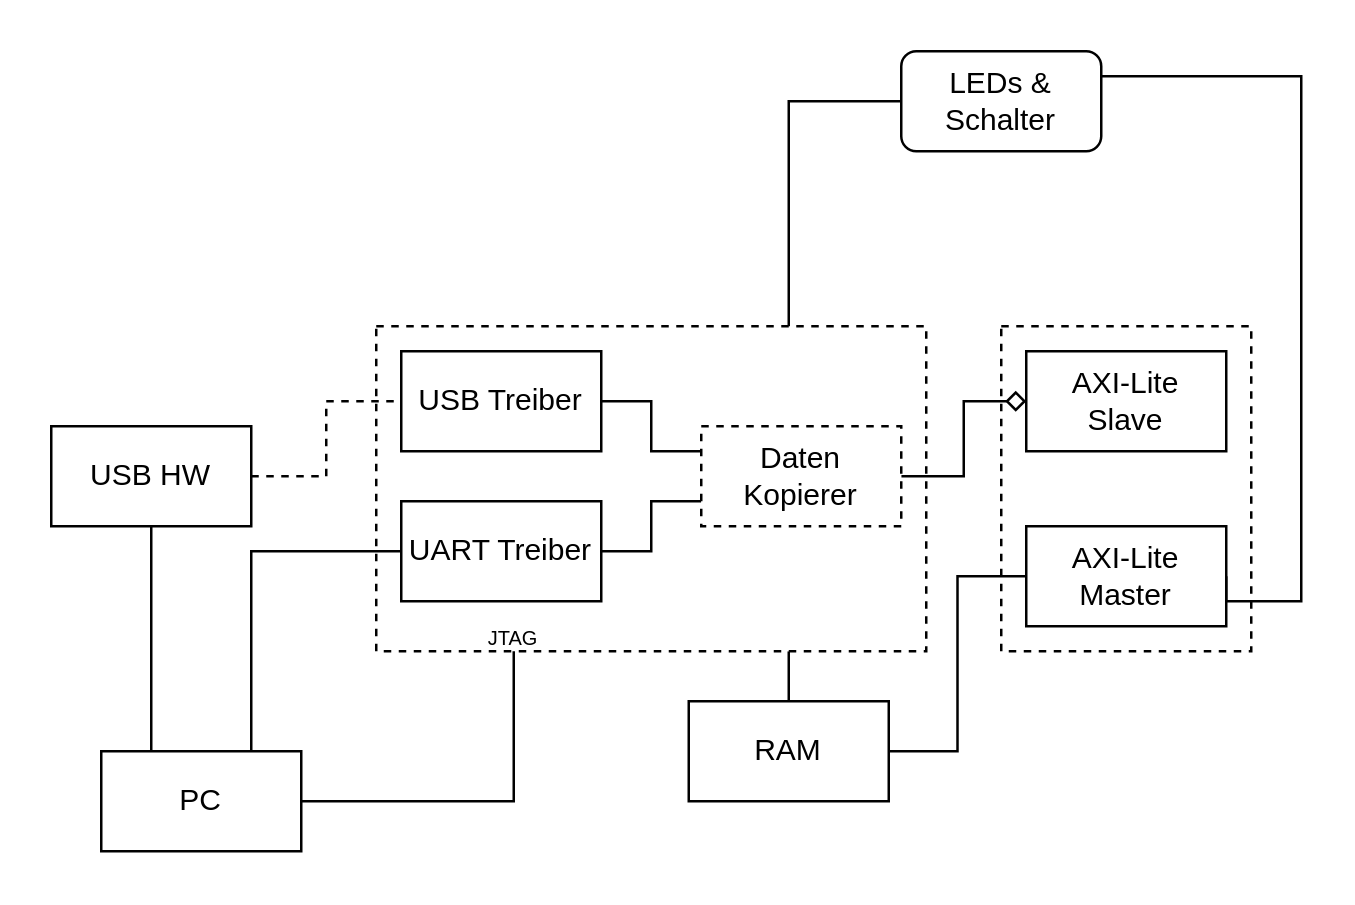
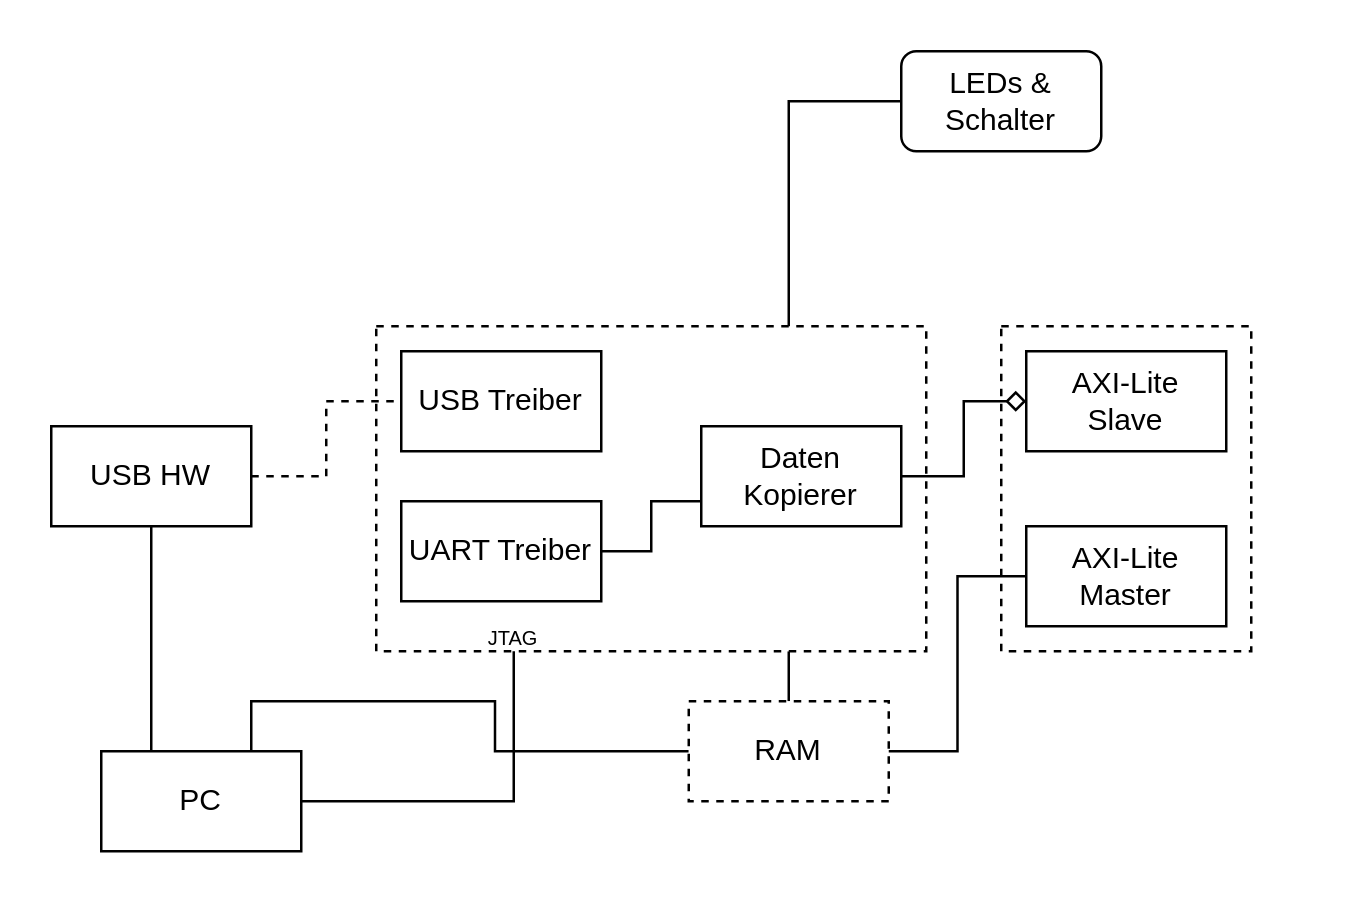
  <mxCell id="0" />
  <mxCell id="1" parent="0" />
  <mxCell id="2" value="" style="rounded=0;whiteSpace=wrap;html=1;dashed=1;" vertex="1" parent="1"><mxGeometry x="400" y="130" width="100" height="130" as="geometry" /></mxCell>
  <mxCell id="3" style="edgeStyle=orthogonalEdgeStyle;rounded=0;orthogonalLoop=1;jettySize=auto;html=1;exitX=0.75;exitY=1;exitDx=0;exitDy=0;endArrow=none;endFill=0;fontSize=8;entryX=0.5;entryY=0;entryDx=0;entryDy=0;" edge="1" parent="1" source="4" target="20"><mxGeometry relative="1" as="geometry"><mxPoint x="315.019" y="290" as="targetPoint" /></mxGeometry></mxCell>
  <mxCell id="4" value="" style="rounded=0;whiteSpace=wrap;html=1;dashed=1;" vertex="1" parent="1"><mxGeometry x="150" y="130" width="220" height="130" as="geometry" /></mxCell>
  <mxCell id="5" style="edgeStyle=orthogonalEdgeStyle;rounded=0;orthogonalLoop=1;jettySize=auto;html=1;exitX=1;exitY=0.5;exitDx=0;exitDy=0;entryX=0;entryY=0.5;entryDx=0;entryDy=0;endArrow=none;endFill=0;dashed=1;" edge="1" parent="1" source="6" target="8"><mxGeometry relative="1" as="geometry" /></mxCell>
  <mxCell id="6" value="USB HW" style="rounded=0;whiteSpace=wrap;html=1;" vertex="1" parent="1"><mxGeometry x="20" y="170" width="80" height="40" as="geometry" /></mxCell>
- <mxCell id="7" style="edgeStyle=orthogonalEdgeStyle;rounded=0;orthogonalLoop=1;jettySize=auto;html=1;exitX=1;exitY=0.5;exitDx=0;exitDy=0;entryX=0;entryY=0.25;entryDx=0;entryDy=0;endArrow=none;endFill=0;" edge="1" parent="1" source="8" target="12"><mxGeometry relative="1" as="geometry" /></mxCell>
  <mxCell id="8" value="USB Treiber" style="rounded=0;whiteSpace=wrap;html=1;" vertex="1" parent="1"><mxGeometry x="160" y="140" width="80" height="40" as="geometry" /></mxCell>
  <mxCell id="9" style="edgeStyle=orthogonalEdgeStyle;rounded=0;orthogonalLoop=1;jettySize=auto;html=1;exitX=1;exitY=0.5;exitDx=0;exitDy=0;entryX=0;entryY=0.75;entryDx=0;entryDy=0;endArrow=none;endFill=0;" edge="1" parent="1" source="10" target="12"><mxGeometry relative="1" as="geometry" /></mxCell>
  <mxCell id="10" value="UART Treiber" style="rounded=0;whiteSpace=wrap;html=1;" vertex="1" parent="1"><mxGeometry x="160" y="200" width="80" height="40" as="geometry" /></mxCell>
  <mxCell id="11" style="edgeStyle=orthogonalEdgeStyle;rounded=0;orthogonalLoop=1;jettySize=auto;html=1;exitX=1;exitY=0.5;exitDx=0;exitDy=0;entryX=0;entryY=0.5;entryDx=0;entryDy=0;endArrow=diamond;endFill=0;fontSize=8;" edge="1" parent="1" source="12" target="24"><mxGeometry relative="1" as="geometry" /></mxCell>
- <mxCell id="12" value="Daten Kopierer" style="rounded=0;whiteSpace=wrap;html=1;dashed=1;" vertex="1" parent="1"><mxGeometry x="280" y="170" width="80" height="40" as="geometry" /></mxCell>
+ <mxCell id="12" value="Daten Kopierer" style="rounded=0;whiteSpace=wrap;html=1;" vertex="1" parent="1"><mxGeometry x="280" y="170" width="80" height="40" as="geometry" /></mxCell>
  <mxCell id="13" style="edgeStyle=orthogonalEdgeStyle;rounded=0;orthogonalLoop=1;jettySize=auto;html=1;exitX=0.75;exitY=0;exitDx=0;exitDy=0;entryX=0;entryY=0.5;entryDx=0;entryDy=0;endArrow=none;endFill=0;" edge="1" parent="1" source="4" target="14"><mxGeometry relative="1" as="geometry"><mxPoint x="320" y="110" as="sourcePoint" /></mxGeometry></mxCell>
  <mxCell id="14" value="LEDs &amp;amp; Schalter" style="whiteSpace=wrap;html=1;rounded=1;" vertex="1" parent="1"><mxGeometry x="360" y="20" width="80" height="40" as="geometry" /></mxCell>
  <mxCell id="15" style="edgeStyle=orthogonalEdgeStyle;rounded=0;orthogonalLoop=1;jettySize=auto;html=1;exitX=0.25;exitY=0;exitDx=0;exitDy=0;entryX=0.5;entryY=1;entryDx=0;entryDy=0;endArrow=none;endFill=0;" edge="1" parent="1" source="18" target="6"><mxGeometry relative="1" as="geometry" /></mxCell>
- <mxCell id="16" style="edgeStyle=orthogonalEdgeStyle;rounded=0;orthogonalLoop=1;jettySize=auto;html=1;exitX=0.75;exitY=0;exitDx=0;exitDy=0;entryX=0;entryY=0.5;entryDx=0;entryDy=0;endArrow=none;endFill=0;" edge="1" parent="1" source="18" target="10"><mxGeometry relative="1" as="geometry" /></mxCell>
+ <mxCell id="16" style="edgeStyle=orthogonalEdgeStyle;rounded=0;orthogonalLoop=1;jettySize=auto;html=1;exitX=0.75;exitY=0;exitDx=0;exitDy=0;endArrow=none;endFill=0;" edge="1" parent="1" source="18" target="20"><mxGeometry relative="1" as="geometry" /></mxCell>
  <mxCell id="17" style="edgeStyle=orthogonalEdgeStyle;rounded=0;orthogonalLoop=1;jettySize=auto;html=1;exitX=1;exitY=0.5;exitDx=0;exitDy=0;entryX=0.25;entryY=1;entryDx=0;entryDy=0;endArrow=none;endFill=0;" edge="1" parent="1" source="18" target="4"><mxGeometry relative="1" as="geometry" /></mxCell>
  <mxCell id="18" value="PC" style="rounded=0;whiteSpace=wrap;html=1;" vertex="1" parent="1"><mxGeometry x="40" y="300" width="80" height="40" as="geometry" /></mxCell>
  <mxCell id="19" value="JTAG" style="text;html=1;strokeColor=none;fillColor=none;align=center;verticalAlign=middle;whiteSpace=wrap;rounded=0;dashed=1;fontSize=8;" vertex="1" parent="1"><mxGeometry x="185" y="250" width="40" height="10" as="geometry" /></mxCell>
- <mxCell id="20" value="RAM" style="rounded=0;whiteSpace=wrap;html=1;" vertex="1" parent="1"><mxGeometry x="275" y="280" width="80" height="40" as="geometry" /></mxCell>
+ <mxCell id="20" value="RAM" style="rounded=0;whiteSpace=wrap;html=1;dashed=1;" vertex="1" parent="1"><mxGeometry x="275" y="280" width="80" height="40" as="geometry" /></mxCell>
  <mxCell id="21" style="edgeStyle=orthogonalEdgeStyle;rounded=0;orthogonalLoop=1;jettySize=auto;html=1;exitX=0;exitY=0.5;exitDx=0;exitDy=0;entryX=1;entryY=0.5;entryDx=0;entryDy=0;endArrow=none;endFill=0;fontSize=8;" edge="1" parent="1" source="23" target="20"><mxGeometry relative="1" as="geometry" /></mxCell>
- <mxCell id="22" style="edgeStyle=orthogonalEdgeStyle;rounded=0;orthogonalLoop=1;jettySize=auto;html=1;exitX=1;exitY=0.5;exitDx=0;exitDy=0;entryX=1;entryY=0.25;entryDx=0;entryDy=0;endArrow=none;endFill=0;fontSize=8;" edge="1" parent="1" source="23" target="14"><mxGeometry relative="1" as="geometry"><Array as="points"><mxPoint x="520" y="240" /><mxPoint x="520" y="30" /></Array></mxGeometry></mxCell>
  <mxCell id="23" value="AXI-Lite&lt;br&gt;Master" style="rounded=0;whiteSpace=wrap;html=1;" vertex="1" parent="1"><mxGeometry x="410" y="210" width="80" height="40" as="geometry" /></mxCell>
  <mxCell id="24" value="AXI-Lite&lt;br&gt;Slave" style="rounded=0;whiteSpace=wrap;html=1;" vertex="1" parent="1"><mxGeometry x="410" y="140" width="80" height="40" as="geometry" /></mxCell>
